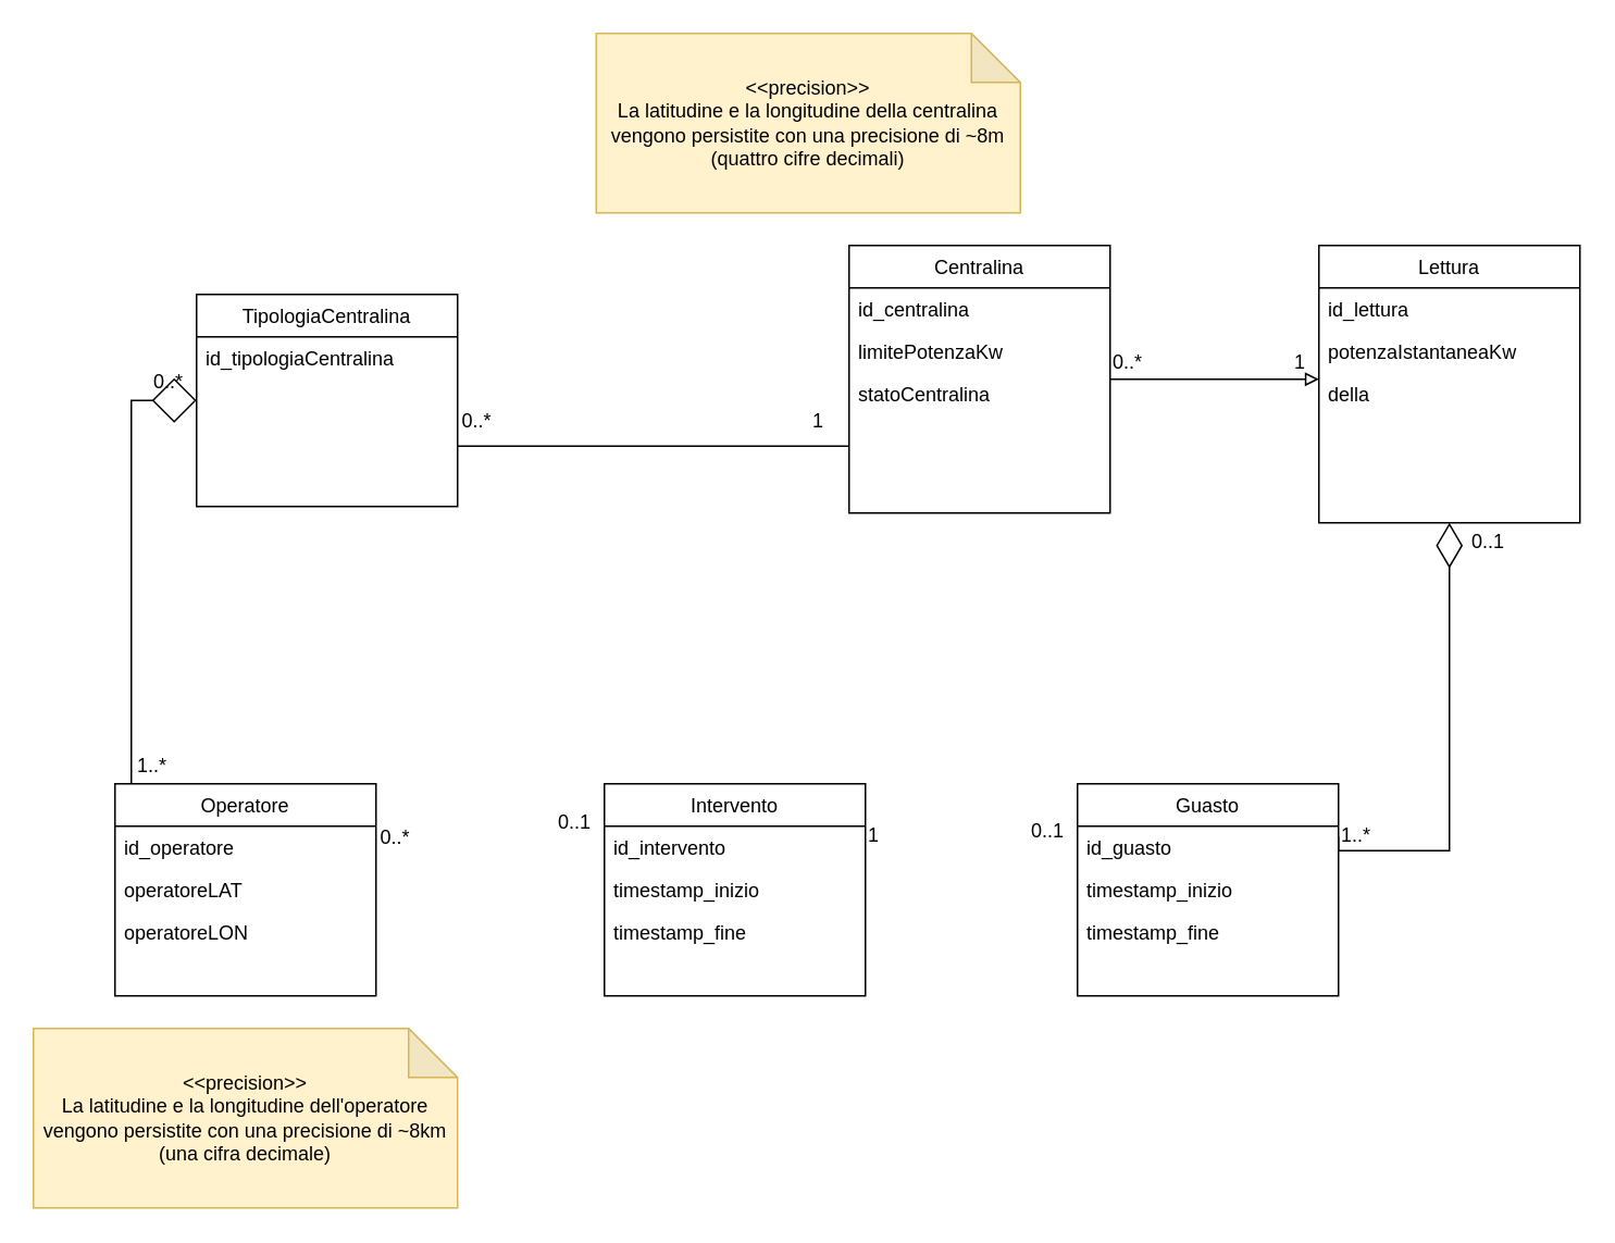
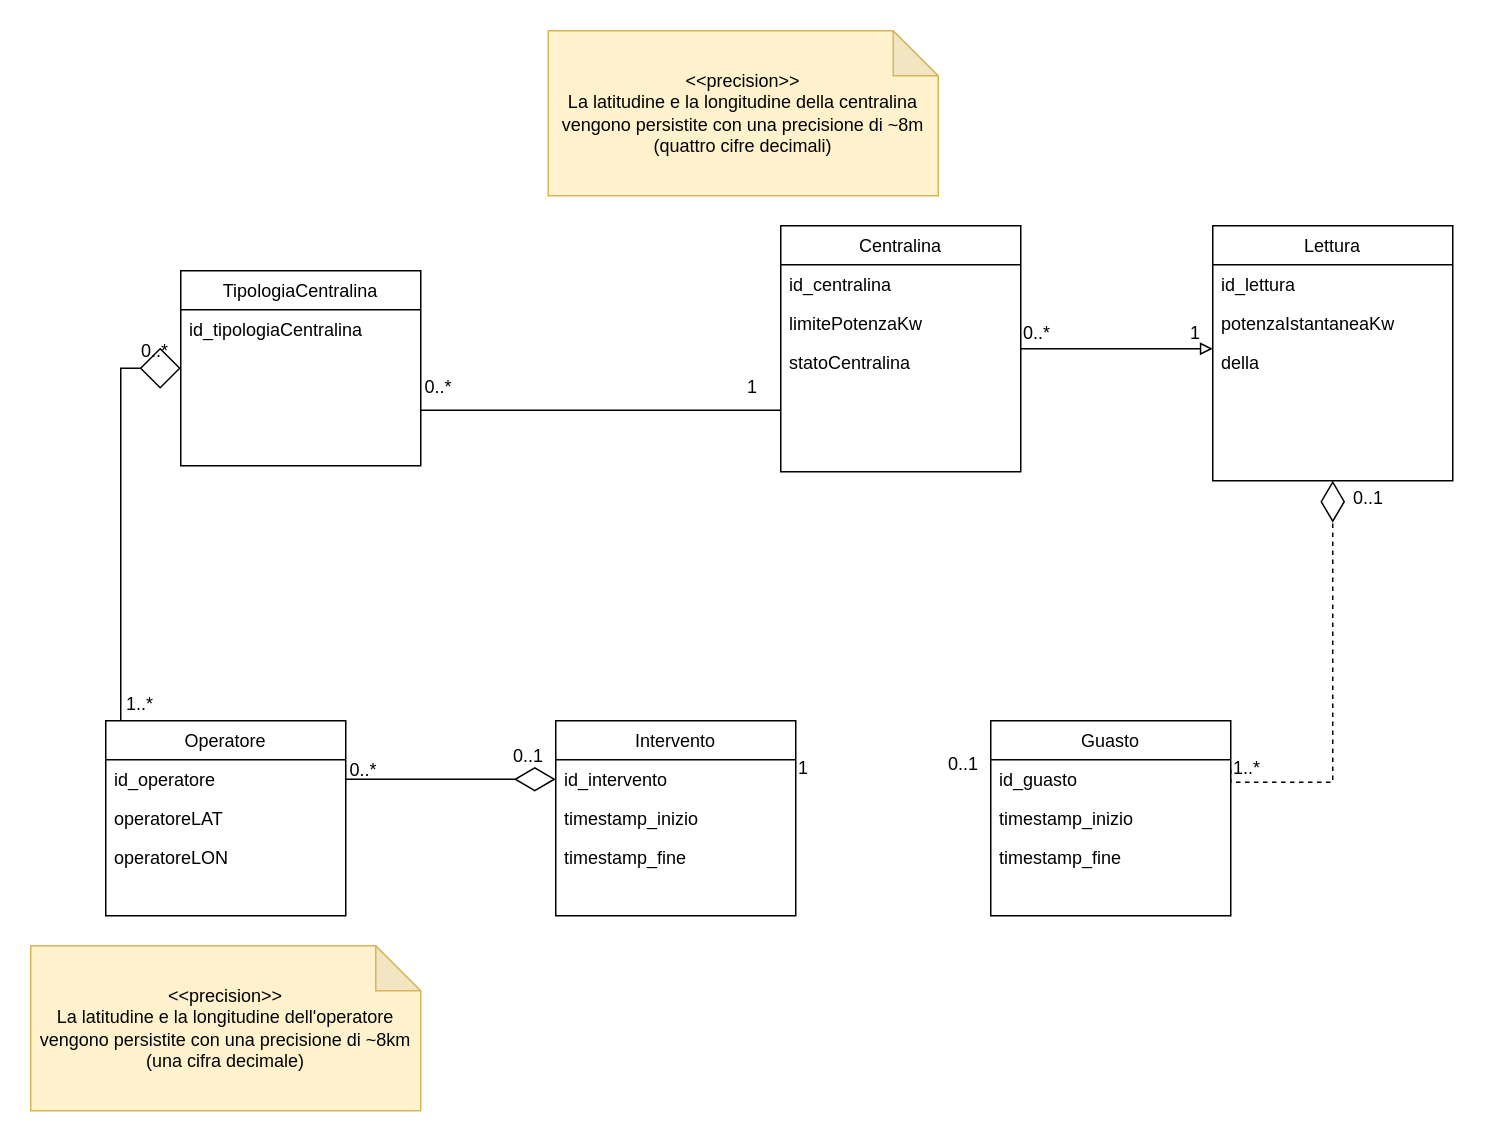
  <mxCell id="0" />
  <mxCell id="1" parent="0" />
  <mxCell id="2" style="edgeStyle=orthogonalEdgeStyle;rounded=0;jumpSize=14;orthogonalLoop=1;jettySize=auto;html=1;exitX=0;exitY=0.75;exitDx=0;exitDy=0;endArrow=none;endFill=0;endSize=25;" parent="1" source="3" edge="1"><mxGeometry relative="1" as="geometry"><mxPoint x="280" y="273" as="targetPoint" /></mxGeometry></mxCell>
  <mxCell id="3" value="Centralina" style="swimlane;fontStyle=0;align=center;verticalAlign=top;childLayout=stackLayout;horizontal=1;startSize=26;horizontalStack=0;resizeParent=1;resizeLast=0;collapsible=1;marginBottom=0;rounded=0;shadow=0;strokeWidth=1;" parent="1" vertex="1"><mxGeometry x="520" y="150" width="160" height="164" as="geometry"><mxRectangle x="230" y="140" width="160" height="26" as="alternateBounds" /></mxGeometry></mxCell>
  <mxCell id="4" value="id_centralina" style="text;align=left;verticalAlign=top;spacingLeft=4;spacingRight=4;overflow=hidden;rotatable=0;points=[[0,0.5],[1,0.5]];portConstraint=eastwest;" parent="3" vertex="1"><mxGeometry y="26" width="160" height="26" as="geometry" /></mxCell>
  <mxCell id="5" value="limitePotenzaKw" style="text;align=left;verticalAlign=top;spacingLeft=4;spacingRight=4;overflow=hidden;rotatable=0;points=[[0,0.5],[1,0.5]];portConstraint=eastwest;" parent="3" vertex="1"><mxGeometry y="52" width="160" height="26" as="geometry" /></mxCell>
  <mxCell id="6" value="statoCentralina" style="text;align=left;verticalAlign=top;spacingLeft=4;spacingRight=4;overflow=hidden;rotatable=0;points=[[0,0.5],[1,0.5]];portConstraint=eastwest;" parent="3" vertex="1"><mxGeometry y="78" width="160" height="26" as="geometry" /></mxCell>
  <mxCell id="7" value="Lettura" style="swimlane;fontStyle=0;align=center;verticalAlign=top;childLayout=stackLayout;horizontal=1;startSize=26;horizontalStack=0;resizeParent=1;resizeLast=0;collapsible=1;marginBottom=0;rounded=0;shadow=0;strokeWidth=1;" parent="1" vertex="1"><mxGeometry x="808" y="150" width="160" height="170" as="geometry"><mxRectangle x="550" y="140" width="160" height="26" as="alternateBounds" /></mxGeometry></mxCell>
  <mxCell id="8" value="id_lettura" style="text;align=left;verticalAlign=top;spacingLeft=4;spacingRight=4;overflow=hidden;rotatable=0;points=[[0,0.5],[1,0.5]];portConstraint=eastwest;" parent="7" vertex="1"><mxGeometry y="26" width="160" height="26" as="geometry" /></mxCell>
  <mxCell id="9" value="potenzaIstantaneaKw" style="text;align=left;verticalAlign=top;spacingLeft=4;spacingRight=4;overflow=hidden;rotatable=0;points=[[0,0.5],[1,0.5]];portConstraint=eastwest;rounded=0;shadow=0;html=0;" parent="7" vertex="1"><mxGeometry y="52" width="160" height="26" as="geometry" /></mxCell>
  <mxCell id="10" value="della" style="text;align=left;verticalAlign=top;spacingLeft=4;spacingRight=4;overflow=hidden;rotatable=0;points=[[0,0.5],[1,0.5]];portConstraint=eastwest;rounded=0;shadow=0;html=0;" parent="7" vertex="1"><mxGeometry y="78" width="160" height="26" as="geometry" /></mxCell>
  <mxCell id="11" value="" style="endArrow=block;shadow=0;strokeWidth=1;rounded=0;endFill=0;edgeStyle=elbowEdgeStyle;elbow=vertical;" parent="1" source="3" target="7" edge="1"><mxGeometry x="0.5" y="41" relative="1" as="geometry"><mxPoint x="680" y="222" as="sourcePoint" /><mxPoint x="840" y="222" as="targetPoint" /><mxPoint x="-40" y="32" as="offset" /></mxGeometry></mxCell>
  <mxCell id="12" value="0..*" style="resizable=0;align=left;verticalAlign=bottom;labelBackgroundColor=none;fontSize=12;" parent="11" connectable="0" vertex="1"><mxGeometry x="-1" relative="1" as="geometry"><mxPoint y="-2" as="offset" /></mxGeometry></mxCell>
  <mxCell id="13" value="1" style="resizable=0;align=right;verticalAlign=bottom;labelBackgroundColor=none;fontSize=12;" parent="11" connectable="0" vertex="1"><mxGeometry x="1" relative="1" as="geometry"><mxPoint x="-7" y="-2" as="offset" /></mxGeometry></mxCell>
- <mxCell id="14" style="edgeStyle=orthogonalEdgeStyle;rounded=0;orthogonalLoop=1;jettySize=auto;html=1;exitX=1;exitY=0.25;exitDx=0;exitDy=0;entryX=0.5;entryY=1;entryDx=0;entryDy=0;endArrow=diamondThin;endFill=0;jumpSize=14;endSize=25;" parent="1" source="15" target="7" edge="1"><mxGeometry relative="1" as="geometry"><Array as="points"><mxPoint x="888" y="521" /></Array></mxGeometry></mxCell>
+ <mxCell id="14" style="edgeStyle=orthogonalEdgeStyle;rounded=0;orthogonalLoop=1;jettySize=auto;html=1;exitX=1;exitY=0.25;exitDx=0;exitDy=0;entryX=0.5;entryY=1;entryDx=0;entryDy=0;endArrow=diamondThin;endFill=0;jumpSize=14;endSize=25;dashed=1;" parent="1" source="15" target="7" edge="1"><mxGeometry relative="1" as="geometry"><Array as="points"><mxPoint x="888" y="521" /></Array></mxGeometry></mxCell>
  <mxCell id="15" value="Guasto" style="swimlane;fontStyle=0;align=center;verticalAlign=top;childLayout=stackLayout;horizontal=1;startSize=26;horizontalStack=0;resizeParent=1;resizeLast=0;collapsible=1;marginBottom=0;rounded=0;shadow=0;strokeWidth=1;" parent="1" vertex="1"><mxGeometry x="660" y="480" width="160" height="130" as="geometry"><mxRectangle x="230" y="140" width="160" height="26" as="alternateBounds" /></mxGeometry></mxCell>
  <mxCell id="16" value="id_guasto" style="text;align=left;verticalAlign=top;spacingLeft=4;spacingRight=4;overflow=hidden;rotatable=0;points=[[0,0.5],[1,0.5]];portConstraint=eastwest;" parent="15" vertex="1"><mxGeometry y="26" width="160" height="26" as="geometry" /></mxCell>
  <mxCell id="17" value="timestamp_inizio" style="text;align=left;verticalAlign=top;spacingLeft=4;spacingRight=4;overflow=hidden;rotatable=0;points=[[0,0.5],[1,0.5]];portConstraint=eastwest;" parent="15" vertex="1"><mxGeometry y="52" width="160" height="26" as="geometry" /></mxCell>
  <mxCell id="18" value="timestamp_fine" style="text;align=left;verticalAlign=top;spacingLeft=4;spacingRight=4;overflow=hidden;rotatable=0;points=[[0,0.5],[1,0.5]];portConstraint=eastwest;" parent="15" vertex="1"><mxGeometry y="78" width="160" height="26" as="geometry" /></mxCell>
  <mxCell id="19" value="1..*" style="resizable=0;align=left;verticalAlign=bottom;labelBackgroundColor=none;fontSize=12;" parent="1" connectable="0" vertex="1"><mxGeometry x="820" y="520.003" as="geometry" /></mxCell>
  <mxCell id="20" value="0..1" style="resizable=0;align=left;verticalAlign=bottom;labelBackgroundColor=none;fontSize=12;" parent="1" connectable="0" vertex="1"><mxGeometry x="900" y="340.003" as="geometry" /></mxCell>
  <mxCell id="21" value="Intervento" style="swimlane;fontStyle=0;align=center;verticalAlign=top;childLayout=stackLayout;horizontal=1;startSize=26;horizontalStack=0;resizeParent=1;resizeLast=0;collapsible=1;marginBottom=0;rounded=0;shadow=0;strokeWidth=1;" parent="1" vertex="1"><mxGeometry x="370" y="480" width="160" height="130" as="geometry"><mxRectangle x="230" y="140" width="160" height="26" as="alternateBounds" /></mxGeometry></mxCell>
  <mxCell id="22" value="id_intervento" style="text;align=left;verticalAlign=top;spacingLeft=4;spacingRight=4;overflow=hidden;rotatable=0;points=[[0,0.5],[1,0.5]];portConstraint=eastwest;" parent="21" vertex="1"><mxGeometry y="26" width="160" height="26" as="geometry" /></mxCell>
  <mxCell id="23" value="timestamp_inizio" style="text;align=left;verticalAlign=top;spacingLeft=4;spacingRight=4;overflow=hidden;rotatable=0;points=[[0,0.5],[1,0.5]];portConstraint=eastwest;" parent="21" vertex="1"><mxGeometry y="52" width="160" height="26" as="geometry" /></mxCell>
  <mxCell id="24" value="timestamp_fine" style="text;align=left;verticalAlign=top;spacingLeft=4;spacingRight=4;overflow=hidden;rotatable=0;points=[[0,0.5],[1,0.5]];portConstraint=eastwest;" parent="21" vertex="1"><mxGeometry y="78" width="160" height="26" as="geometry" /></mxCell>
  <mxCell id="25" value="1" style="resizable=0;align=left;verticalAlign=bottom;labelBackgroundColor=none;fontSize=12;direction=south;" parent="1" connectable="0" vertex="1"><mxGeometry x="530" y="520.003" as="geometry" /></mxCell>
  <mxCell id="26" value="0..1" style="resizable=0;align=left;verticalAlign=bottom;labelBackgroundColor=none;fontSize=12;direction=south;" parent="1" connectable="0" vertex="1"><mxGeometry x="630" y="510.003" as="geometry"><mxPoint y="7" as="offset" /></mxGeometry></mxCell>
  <mxCell id="27" style="edgeStyle=orthogonalEdgeStyle;rounded=0;jumpSize=14;orthogonalLoop=1;jettySize=auto;html=1;entryX=0;entryY=0.5;entryDx=0;entryDy=0;endArrow=diamond;endFill=0;endSize=25;" parent="1" source="28" target="33" edge="1"><mxGeometry relative="1" as="geometry"><Array as="points"><mxPoint x="80" y="245" /></Array></mxGeometry></mxCell>
  <mxCell id="28" value="Operatore" style="swimlane;fontStyle=0;align=center;verticalAlign=top;childLayout=stackLayout;horizontal=1;startSize=26;horizontalStack=0;resizeParent=1;resizeLast=0;collapsible=1;marginBottom=0;rounded=0;shadow=0;strokeWidth=1;" parent="1" vertex="1"><mxGeometry x="70" y="480" width="160" height="130" as="geometry"><mxRectangle x="230" y="140" width="160" height="26" as="alternateBounds" /></mxGeometry></mxCell>
  <mxCell id="29" value="id_operatore" style="text;align=left;verticalAlign=top;spacingLeft=4;spacingRight=4;overflow=hidden;rotatable=0;points=[[0,0.5],[1,0.5]];portConstraint=eastwest;" parent="28" vertex="1"><mxGeometry y="26" width="160" height="26" as="geometry" /></mxCell>
  <mxCell id="30" value="operatoreLAT" style="text;align=left;verticalAlign=top;spacingLeft=4;spacingRight=4;overflow=hidden;rotatable=0;points=[[0,0.5],[1,0.5]];portConstraint=eastwest;" parent="28" vertex="1"><mxGeometry y="52" width="160" height="26" as="geometry" /></mxCell>
  <mxCell id="31" value="operatoreLON" style="text;align=left;verticalAlign=top;spacingLeft=4;spacingRight=4;overflow=hidden;rotatable=0;points=[[0,0.5],[1,0.5]];portConstraint=eastwest;" parent="28" vertex="1"><mxGeometry y="78" width="160" height="26" as="geometry" /></mxCell>
+ <mxCell id="32" style="edgeStyle=orthogonalEdgeStyle;rounded=0;jumpSize=14;orthogonalLoop=1;jettySize=auto;html=1;entryX=0;entryY=0.5;entryDx=0;entryDy=0;endArrow=diamondThin;endFill=0;endSize=25;" parent="1" source="29" target="22" edge="1"><mxGeometry relative="1" as="geometry" /></mxCell>
  <mxCell id="33" value="TipologiaCentralina" style="swimlane;fontStyle=0;align=center;verticalAlign=top;childLayout=stackLayout;horizontal=1;startSize=26;horizontalStack=0;resizeParent=1;resizeLast=0;collapsible=1;marginBottom=0;rounded=0;shadow=0;strokeWidth=1;" parent="1" vertex="1"><mxGeometry x="120" y="180" width="160" height="130" as="geometry"><mxRectangle x="230" y="140" width="160" height="26" as="alternateBounds" /></mxGeometry></mxCell>
  <mxCell id="34" value="id_tipologiaCentralina" style="text;align=left;verticalAlign=top;spacingLeft=4;spacingRight=4;overflow=hidden;rotatable=0;points=[[0,0.5],[1,0.5]];portConstraint=eastwest;" parent="33" vertex="1"><mxGeometry y="26" width="160" height="26" as="geometry" /></mxCell>
  <mxCell id="35" value="1..*" style="resizable=0;align=left;verticalAlign=bottom;labelBackgroundColor=none;fontSize=12;direction=south;" parent="1" connectable="0" vertex="1"><mxGeometry x="80" y="470.003" as="geometry"><mxPoint x="2" y="7" as="offset" /></mxGeometry></mxCell>
  <mxCell id="36" value="0..*" style="resizable=0;align=left;verticalAlign=bottom;labelBackgroundColor=none;fontSize=12;direction=south;" parent="1" connectable="0" vertex="1"><mxGeometry x="240" y="510.003" as="geometry"><mxPoint x="-9" y="11" as="offset" /></mxGeometry></mxCell>
  <mxCell id="37" value="0..1" style="resizable=0;align=left;verticalAlign=bottom;labelBackgroundColor=none;fontSize=12;direction=south;" parent="1" connectable="0" vertex="1"><mxGeometry x="350" y="510.003" as="geometry"><mxPoint x="-10" y="2" as="offset" /></mxGeometry></mxCell>
  <mxCell id="38" value="0..*" style="resizable=0;align=left;verticalAlign=bottom;labelBackgroundColor=none;fontSize=12;direction=south;" parent="1" connectable="0" vertex="1"><mxGeometry x="90" y="235.003" as="geometry"><mxPoint x="2" y="7" as="offset" /></mxGeometry></mxCell>
  <mxCell id="39" value="0..*" style="resizable=0;align=left;verticalAlign=bottom;labelBackgroundColor=none;fontSize=12;direction=south;" parent="1" connectable="0" vertex="1"><mxGeometry x="280" y="260.003" as="geometry"><mxPoint x="1" y="6" as="offset" /></mxGeometry></mxCell>
  <mxCell id="40" value="1" style="resizable=0;align=left;verticalAlign=bottom;labelBackgroundColor=none;fontSize=12;direction=south;" parent="1" connectable="0" vertex="1"><mxGeometry x="495" y="260.003" as="geometry"><mxPoint x="1" y="6" as="offset" /></mxGeometry></mxCell>
  <mxCell id="41" value="&amp;lt;&amp;lt;precision&amp;gt;&amp;gt;&lt;br&gt;La latitudine e la longitudine dell'operatore vengono persistite con una precisione di ~8km (una cifra decimale)" style="shape=note;whiteSpace=wrap;html=1;backgroundOutline=1;darkOpacity=0.05;fillColor=#fff2cc;strokeColor=#d6b656;" parent="1" vertex="1"><mxGeometry x="20" y="630" width="260" height="110" as="geometry" /></mxCell>
  <mxCell id="42" value="&amp;lt;&amp;lt;precision&amp;gt;&amp;gt;&lt;br&gt;La latitudine e la longitudine della centralina vengono persistite con una precisione di ~8m (quattro cifre decimali)" style="shape=note;whiteSpace=wrap;html=1;backgroundOutline=1;darkOpacity=0.05;fillColor=#fff2cc;strokeColor=#d6b656;" parent="1" vertex="1"><mxGeometry x="365" y="20" width="260" height="110" as="geometry" /></mxCell>
